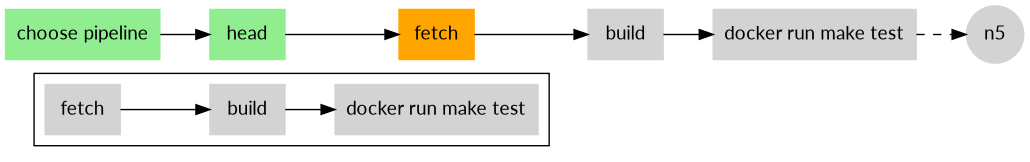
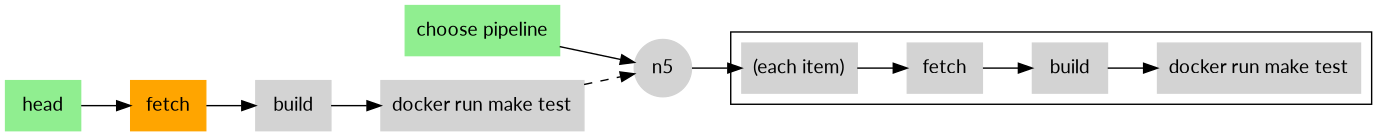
  digraph {
    fontname=Lato
    rankdir=LR
    node [color="#d3d3d3" fillcolor="#d3d3d3" fontname=Lato shape=box style=filled]
    edge [fontname=Lato]
+   n15 [label="(each item)"]
    n14 [label=fetch]
    n13 [label=build]
    n12 [label="docker run make test"]
    n2 [color="#90ee90" fillcolor="#90ee90" label="choose pipeline"]
    n9 [color="#90ee90" fillcolor="#90ee90" label=head]
    n8 [color="#ffa500" fillcolor="#ffa500" label=fetch]
    n7 [label=build]
    n6 [label="docker run make test"]
    n5 [shape=circle]
    subgraph cluster_1 {
+     n15
      n14
      n13
      n12
    }
+   n15 -> n14
    n14 -> n13
    n13 -> n12
-   n2 -> n9
+   n2 -> n5
    n9 -> n8
    n8 -> n7
    n7 -> n6
    n6 -> n5 [style=dashed]
+   n5 -> n15
  }
